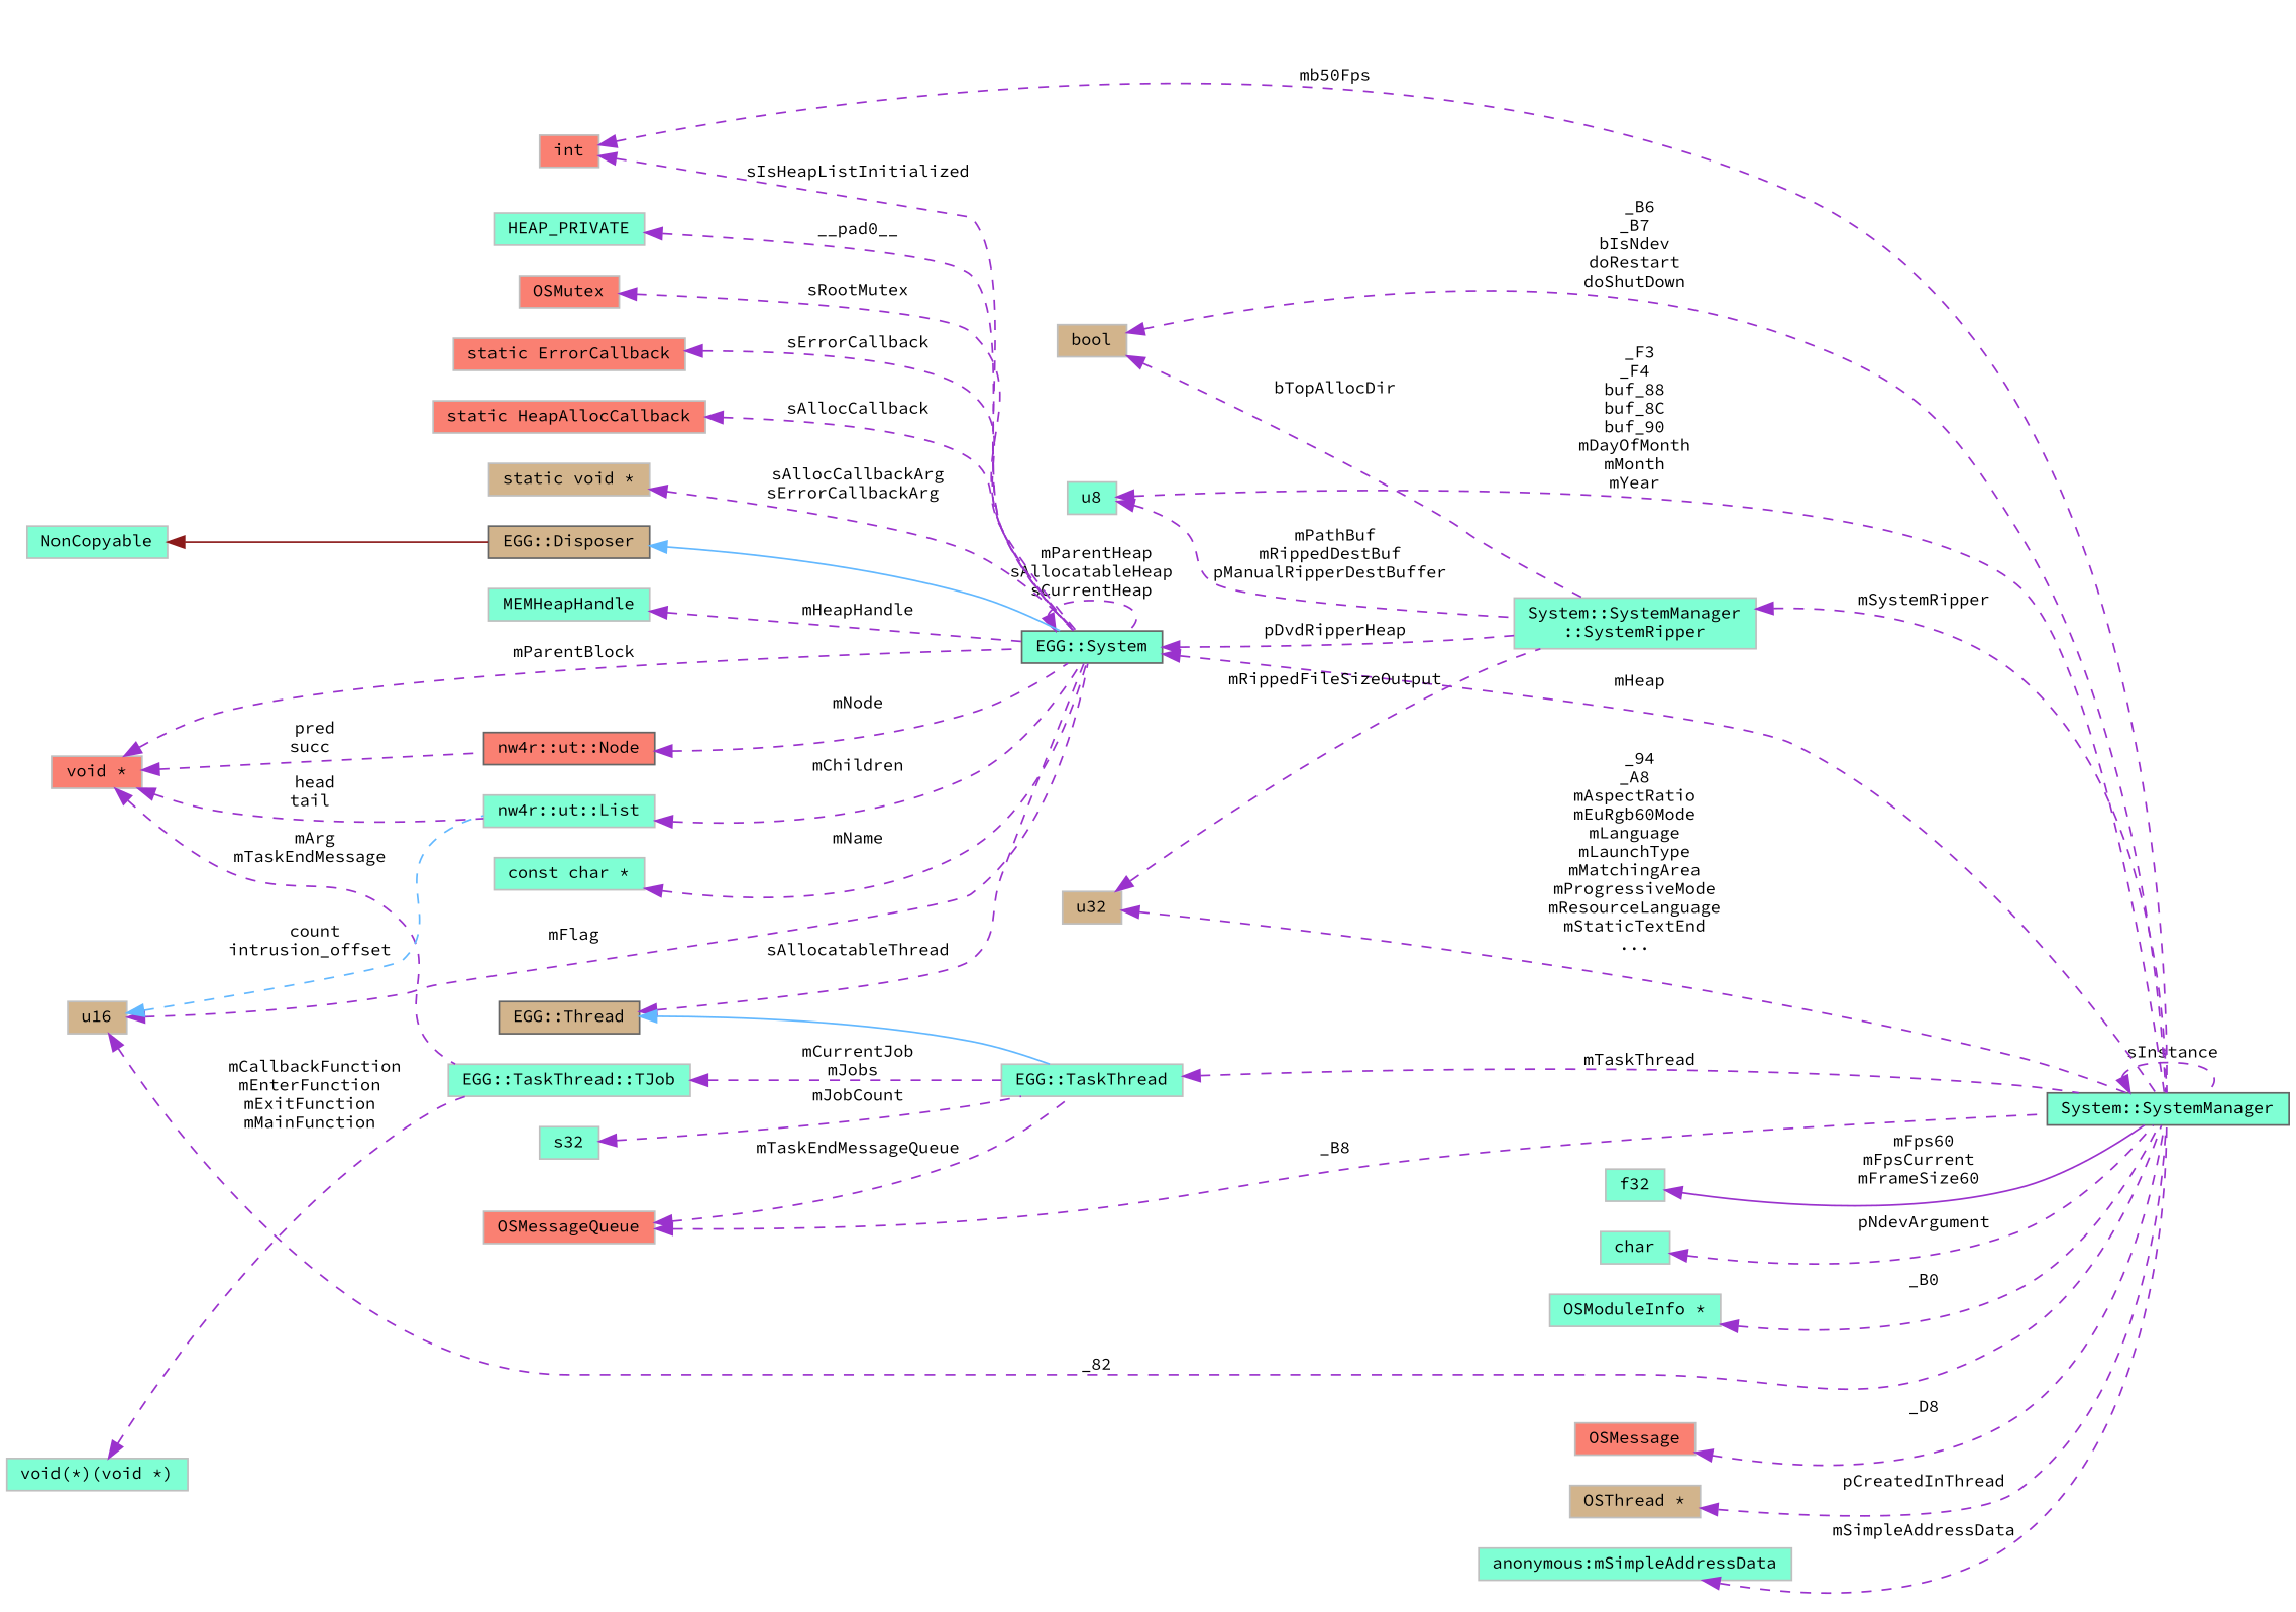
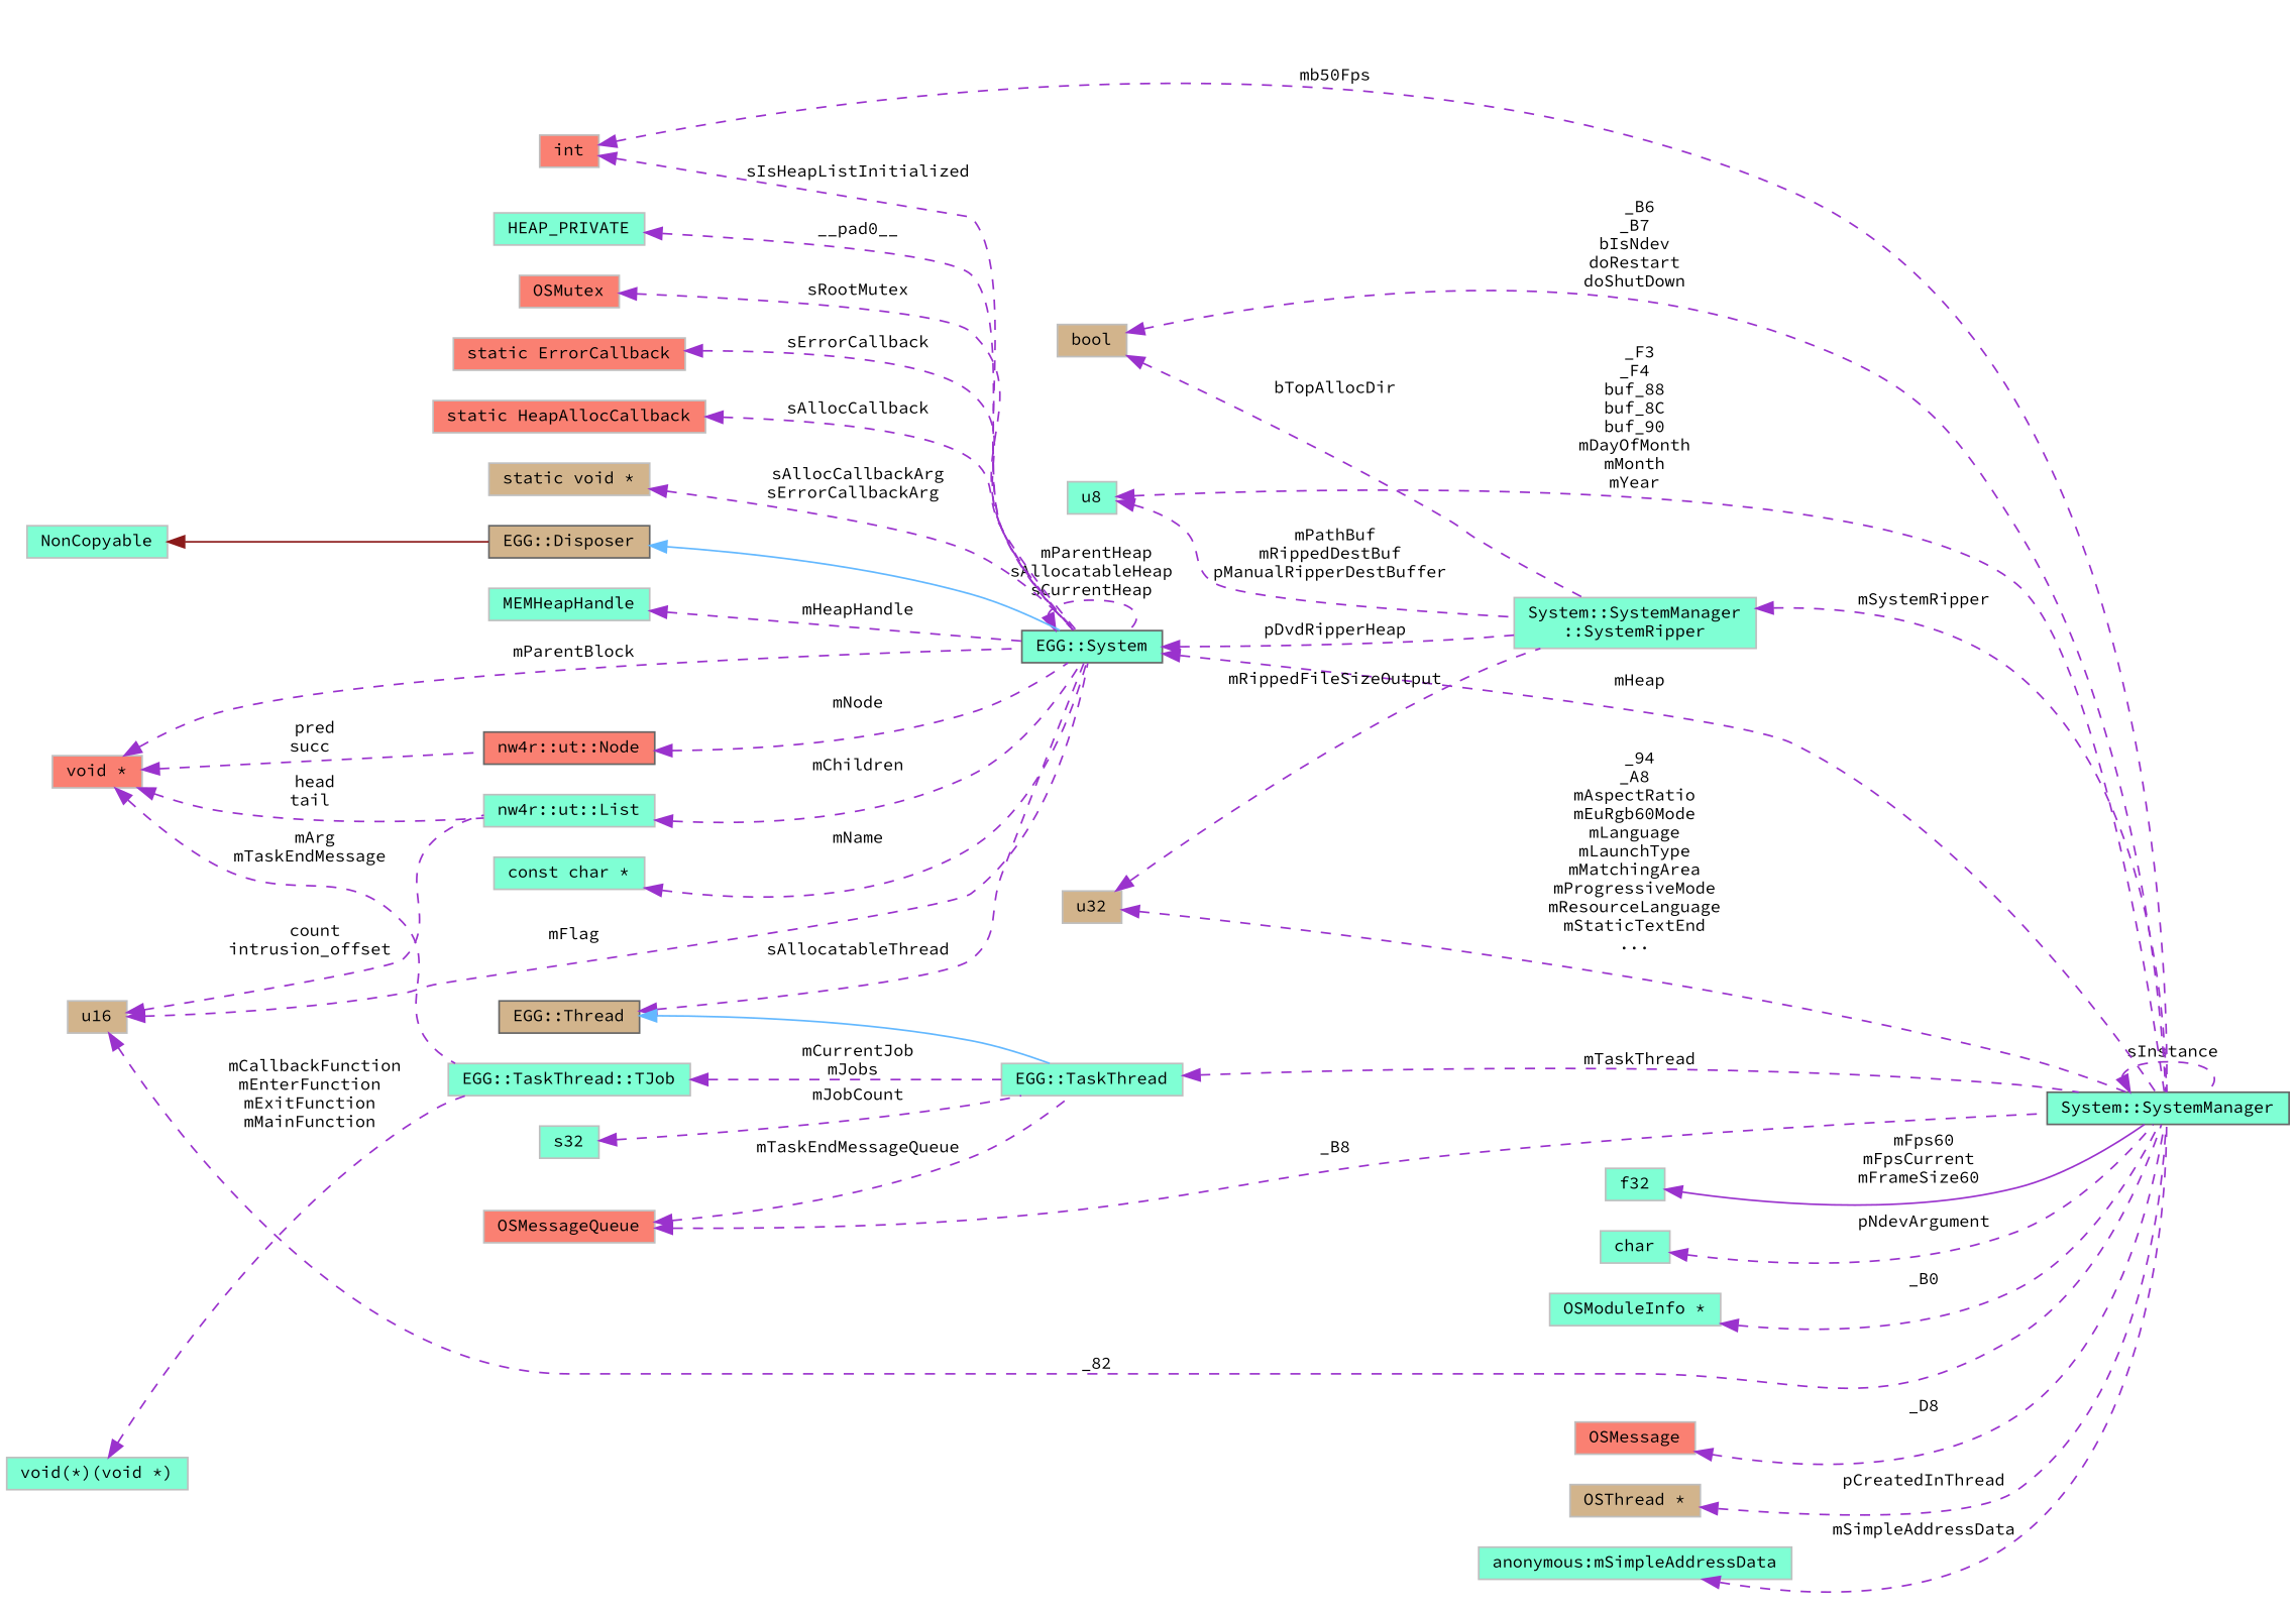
  digraph {
    fontname="Source Code Pro"
    rankdir=LR
    node [color=grey75 fillcolor=aquamarine fontname="Source Code Pro" fontsize=10 shape=box style=filled]
    edge [color=darkorchid3 dir=back fontname="Source Code Pro" fontsize=10 labelfontname=FreeMono labelfontsize=10 style=dashed]
    n1 [color=gray40 fontcolor=black height=0.2 label="System::SystemManager" width=0.4]
    n2 [height=0.2 label="System::SystemManager\l::SystemRipper" width=0.4]
    n3 [height=0.2 label=u8 width=0.4]
    n4 [color=gray40 height=0.2 label="EGG::System" width=0.4]
    n5 [color=gray40 fillcolor=tan height=0.2 label="EGG::Disposer" width=0.4]
    n6 [height=0.2 label=NonCopyable width=0.4]
    n7 [height=0.2 label=HEAP_PRIVATE width=0.4]
    n8 [fillcolor=salmon height=0.2 label=OSMutex width=0.4]
    n9 [fillcolor=salmon height=0.2 label=int width=0.4]
    n10 [fillcolor=salmon height=0.2 label="static ErrorCallback" width=0.4]
    n11 [fillcolor=salmon height=0.2 label="static HeapAllocCallback" width=0.4]
    n12 [fillcolor=tan height=0.2 label="static void *" width=0.4]
    n13 [color=gray40 fillcolor=tan height=0.2 label="EGG::Thread" width=0.4]
    n14 [height=0.2 label="EGG::TaskThread" width=0.4]
    n15 [height=0.2 label=MEMHeapHandle width=0.4]
    n16 [fillcolor=salmon height=0.2 label="void *" width=0.4]
    n17 [color=gray40 fillcolor=salmon height=0.2 label="nw4r::ut::Node" width=0.4]
    n18 [height=0.2 label="nw4r::ut::List" width=0.4]
    n19 [height=0.2 label="EGG::TaskThread::TJob" width=0.4]
    n20 [fillcolor=tan height=0.2 label=u16 width=0.4]
    n21 [height=0.2 label="const char *" width=0.4]
    n22 [fillcolor=tan height=0.2 label=bool width=0.4]
    n23 [fillcolor=tan height=0.2 label=u32 width=0.4]
    n24 [height=0.2 label=f32 width=0.4]
    n25 [height=0.2 label=char width=0.4]
    n26 [height=0.2 label="OSModuleInfo *" width=0.4]
    n27 [fillcolor=salmon height=0.2 label=OSMessageQueue width=0.4]
    n28 [fillcolor=salmon height=0.2 label=OSMessage width=0.4]
    n29 [height=0.2 label="void(*)(void *)" width=0.4]
    n30 [height=0.2 label=s32 width=0.4]
    n31 [fillcolor=tan height=0.2 label="OSThread *" width=0.4]
    n32 [height=0.2 label="anonymous:mSimpleAddressData" width=0.4]
    n1 -> n1 [label=" sInstance"]
    n2 -> n1 [label=" mSystemRipper"]
    n3 -> n1 [label=" _F3\n_F4\nbuf_88\nbuf_8C\nbuf_90\nmDayOfMonth\nmMonth\nmYear"]
    n3 -> n2 [label=" mPathBuf\nmRippedDestBuf\npManualRipperDestBuffer"]
    n4 -> n1 [label=" mHeap"]
    n4 -> n2 [label=" pDvdRipperHeap"]
    n4 -> n4 [label=" mParentHeap\nsAllocatableHeap\nsCurrentHeap"]
    n5 -> n4 [color=steelblue1 style=solid]
    n6 -> n5 [color=firebrick4 style=solid]
    n7 -> n4 [label=" __pad0__"]
    n8 -> n4 [label=" sRootMutex"]
    n9 -> n1 [label=" mb50Fps"]
    n9 -> n4 [label=" sIsHeapListInitialized"]
    n10 -> n4 [label=" sErrorCallback"]
    n11 -> n4 [label=" sAllocCallback"]
    n12 -> n4 [label=" sAllocCallbackArg\nsErrorCallbackArg"]
    n13 -> n4 [label=" sAllocatableThread"]
    n13 -> n14 [color=steelblue1 style=solid]
    n14 -> n1 [label=" mTaskThread"]
    n15 -> n4 [label=" mHeapHandle"]
    n16 -> n4 [label=" mParentBlock"]
    n16 -> n17 [label=" pred\nsucc"]
    n16 -> n18 [label=" head\ntail"]
    n16 -> n19 [label=" mArg\nmTaskEndMessage"]
    n17 -> n4 [label=" mNode"]
    n18 -> n4 [label=" mChildren"]
    n19 -> n14 [label=" mCurrentJob\nmJobs"]
    n20 -> n1 [label=" _82"]
    n20 -> n4 [label=" mFlag"]
-   n20 -> n18 [color=steelblue1 label=" count\nintrusion_offset"]
+   n20 -> n18 [label=" count\nintrusion_offset"]
    n21 -> n4 [label=" mName"]
    n22 -> n1 [label=" _B6\n_B7\nbIsNdev\ndoRestart\ndoShutDown"]
    n22 -> n2 [label=" bTopAllocDir"]
    n23 -> n1 [label=" _94\n_A8\nmAspectRatio\nmEuRgb60Mode\nmLanguage\nmLaunchType\nmMatchingArea\nmProgressiveMode\nmResourceLanguage\nmStaticTextEnd\n..."]
    n23 -> n2 [label=" mRippedFileSizeOutput"]
    n24 -> n1 [label=" mFps60\nmFpsCurrent\nmFrameSize60" style=solid]
    n25 -> n1 [label=" pNdevArgument"]
    n26 -> n1 [label=" _B0"]
    n27 -> n1 [label=" _B8"]
    n27 -> n14 [label=" mTaskEndMessageQueue"]
    n28 -> n1 [label=" _D8"]
    n29 -> n19 [label=" mCallbackFunction\nmEnterFunction\nmExitFunction\nmMainFunction"]
    n30 -> n14 [label=" mJobCount"]
    n31 -> n1 [label=" pCreatedInThread"]
    n32 -> n1 [label=" mSimpleAddressData"]
  }
